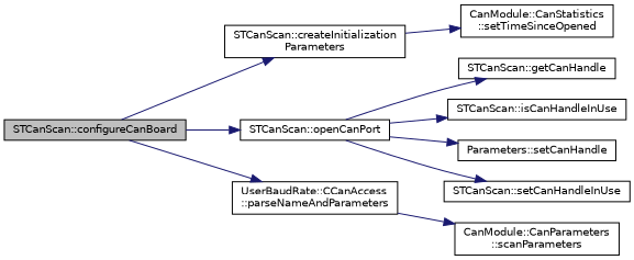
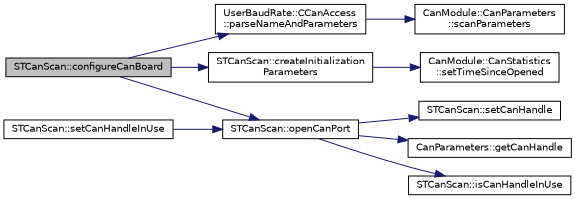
  digraph {
    rankdir=LR
    node [color=black fillcolor=white fontname=Helvetica fontsize=10 shape=record style=filled]
    edge [color=midnightblue fontname=Helvetica fontsize=10 labelfontname=Helvetica labelfontsize=10 style=solid]
    n1 [fillcolor=grey75 fontcolor=black height=0.2 label="STCanScan::configureCanBoard" width=0.4]
    n2 [height=0.2 label="STCanScan::createInitialization\lParameters" width=0.4]
    n3 [height=0.2 label="STCanScan::openCanPort" width=0.4]
    n4 [height=0.2 label="UserBaudRate::CCanAccess\l::parseNameAndParameters" width=0.4]
    n5 [height=0.2 label="CanModule::CanStatistics\l::setTimeSinceOpened" width=0.4]
-   n6 [height=0.2 label="STCanScan::getCanHandle" width=0.4]
+   n6 [height=0.2 label="CanParameters::getCanHandle" width=0.4]
    n7 [height=0.2 label="STCanScan::isCanHandleInUse" width=0.4]
-   n8 [height=0.2 label="Parameters::setCanHandle" width=0.4]
+   n8 [height=0.2 label="STCanScan::setCanHandle" width=0.4]
    n9 [height=0.2 label="STCanScan::setCanHandleInUse" width=0.4]
    n10 [height=0.2 label="CanModule::CanParameters\l::scanParameters" width=0.4]
    n1 -> n2
    n1 -> n3
    n1 -> n4
    n2 -> n5
    n3 -> n6
    n3 -> n7
    n3 -> n8
-   n3 -> n9
+   n9 -> n3
    n4 -> n10
  }
